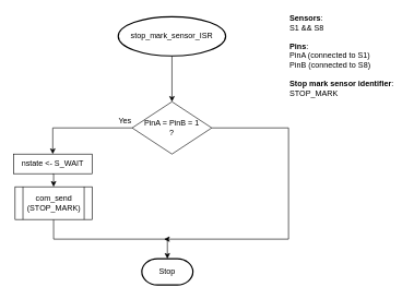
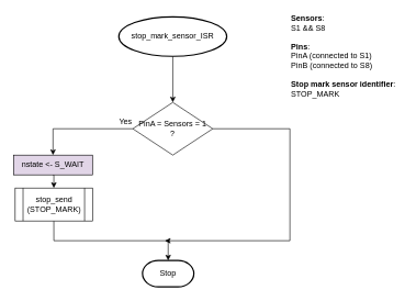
  <mxCell id="0" />
  <mxCell id="1" parent="0" />
  <mxCell id="2" style="edgeStyle=orthogonalEdgeStyle;rounded=0;orthogonalLoop=1;jettySize=auto;html=1;exitX=0.5;exitY=1;exitDx=0;exitDy=0;exitPerimeter=0;entryX=0.5;entryY=0;entryDx=0;entryDy=0;" edge="1" parent="1" source="3" target="6"><mxGeometry relative="1" as="geometry" /></mxCell>
  <mxCell id="3" value="stop_mark_sensor_ISR" style="strokeWidth=2;html=1;shape=mxgraph.flowchart.start_1;whiteSpace=wrap;" vertex="1" parent="1"><mxGeometry x="180" y="25" width="164" height="60" as="geometry" /></mxCell>
  <mxCell id="4" style="edgeStyle=orthogonalEdgeStyle;rounded=0;orthogonalLoop=1;jettySize=auto;html=1;exitX=0;exitY=0.5;exitDx=0;exitDy=0;entryX=0.5;entryY=0;entryDx=0;entryDy=0;" edge="1" parent="1" source="6" target="11"><mxGeometry relative="1" as="geometry" /></mxCell>
  <mxCell id="5" style="edgeStyle=orthogonalEdgeStyle;rounded=0;orthogonalLoop=1;jettySize=auto;html=1;exitX=1;exitY=0.5;exitDx=0;exitDy=0;" edge="1" parent="1" source="6"><mxGeometry relative="1" as="geometry"><mxPoint x="250" y="365" as="targetPoint" /><Array as="points"><mxPoint x="440" y="195" /><mxPoint x="440" y="365" /></Array></mxGeometry></mxCell>
- <mxCell id="6" value="PinA = PinB = 1&lt;br&gt;?" style="rhombus;whiteSpace=wrap;html=1;" vertex="1" parent="1"><mxGeometry x="201.25" y="155" width="121.5" height="80" as="geometry" /></mxCell>
+ <mxCell id="6" value="PinA = Sensors = 1&lt;br&gt;?" style="rhombus;whiteSpace=wrap;html=1;" vertex="1" parent="1"><mxGeometry x="201.25" y="155" width="121.5" height="80" as="geometry" /></mxCell>
  <mxCell id="7" value="&lt;b&gt;Sensors&lt;/b&gt;:&lt;br&gt;S1 &amp;amp;&amp;amp; S8&lt;br&gt;&lt;br&gt;&lt;b&gt;Pins&lt;/b&gt;:&lt;br&gt;PinA (connected to S1)&lt;br&gt;PinB (connected to S8)&lt;br&gt;&lt;br&gt;&lt;b&gt;Stop mark sensor identifier&lt;/b&gt;:&lt;br&gt;&lt;span&gt;STOP_MARK&lt;br&gt;&lt;/span&gt;" style="text;html=1;align=left;verticalAlign=middle;resizable=0;points=[];autosize=1;" vertex="1" parent="1"><mxGeometry x="440" y="20" width="170" height="130" as="geometry" /></mxCell>
  <mxCell id="8" value="Stop" style="strokeWidth=2;html=1;shape=mxgraph.flowchart.terminator;whiteSpace=wrap;" vertex="1" parent="1"><mxGeometry x="216" y="395" width="78" height="40" as="geometry" /></mxCell>
  <mxCell id="9" value="Yes" style="text;html=1;align=center;verticalAlign=middle;resizable=0;points=[];autosize=1;" vertex="1" parent="1"><mxGeometry x="170" y="175" width="40" height="20" as="geometry" /></mxCell>
  <mxCell id="10" style="edgeStyle=orthogonalEdgeStyle;rounded=0;orthogonalLoop=1;jettySize=auto;html=1;exitX=0.5;exitY=1;exitDx=0;exitDy=0;entryX=0.5;entryY=0;entryDx=0;entryDy=0;" edge="1" parent="1" source="11" target="13"><mxGeometry relative="1" as="geometry" /></mxCell>
- <mxCell id="11" value="nstate &amp;lt;- S_WAIT" style="rounded=0;whiteSpace=wrap;html=1;" vertex="1" parent="1"><mxGeometry x="20" y="235" width="120" height="30" as="geometry" /></mxCell>
+ <mxCell id="11" value="nstate &amp;lt;- S_WAIT" style="rounded=0;whiteSpace=wrap;html=1;fillColor=#e1d5e7;" vertex="1" parent="1"><mxGeometry x="20" y="235" width="120" height="30" as="geometry" /></mxCell>
  <mxCell id="12" style="edgeStyle=orthogonalEdgeStyle;rounded=0;orthogonalLoop=1;jettySize=auto;html=1;exitX=0.5;exitY=1;exitDx=0;exitDy=0;entryX=0.5;entryY=0;entryDx=0;entryDy=0;entryPerimeter=0;" edge="1" parent="1" source="13" target="8"><mxGeometry relative="1" as="geometry" /></mxCell>
- <mxCell id="13" value="com_send&lt;br&gt;(STOP_MARK)" style="shape=process;whiteSpace=wrap;html=1;backgroundOutline=1;" vertex="1" parent="1"><mxGeometry x="22.5" y="285" width="117.5" height="50" as="geometry" /></mxCell>
+ <mxCell id="13" value="stop_send&lt;br&gt;(STOP_MARK)" style="shape=process;whiteSpace=wrap;html=1;backgroundOutline=1;" vertex="1" parent="1"><mxGeometry x="22.5" y="285" width="117.5" height="50" as="geometry" /></mxCell>
